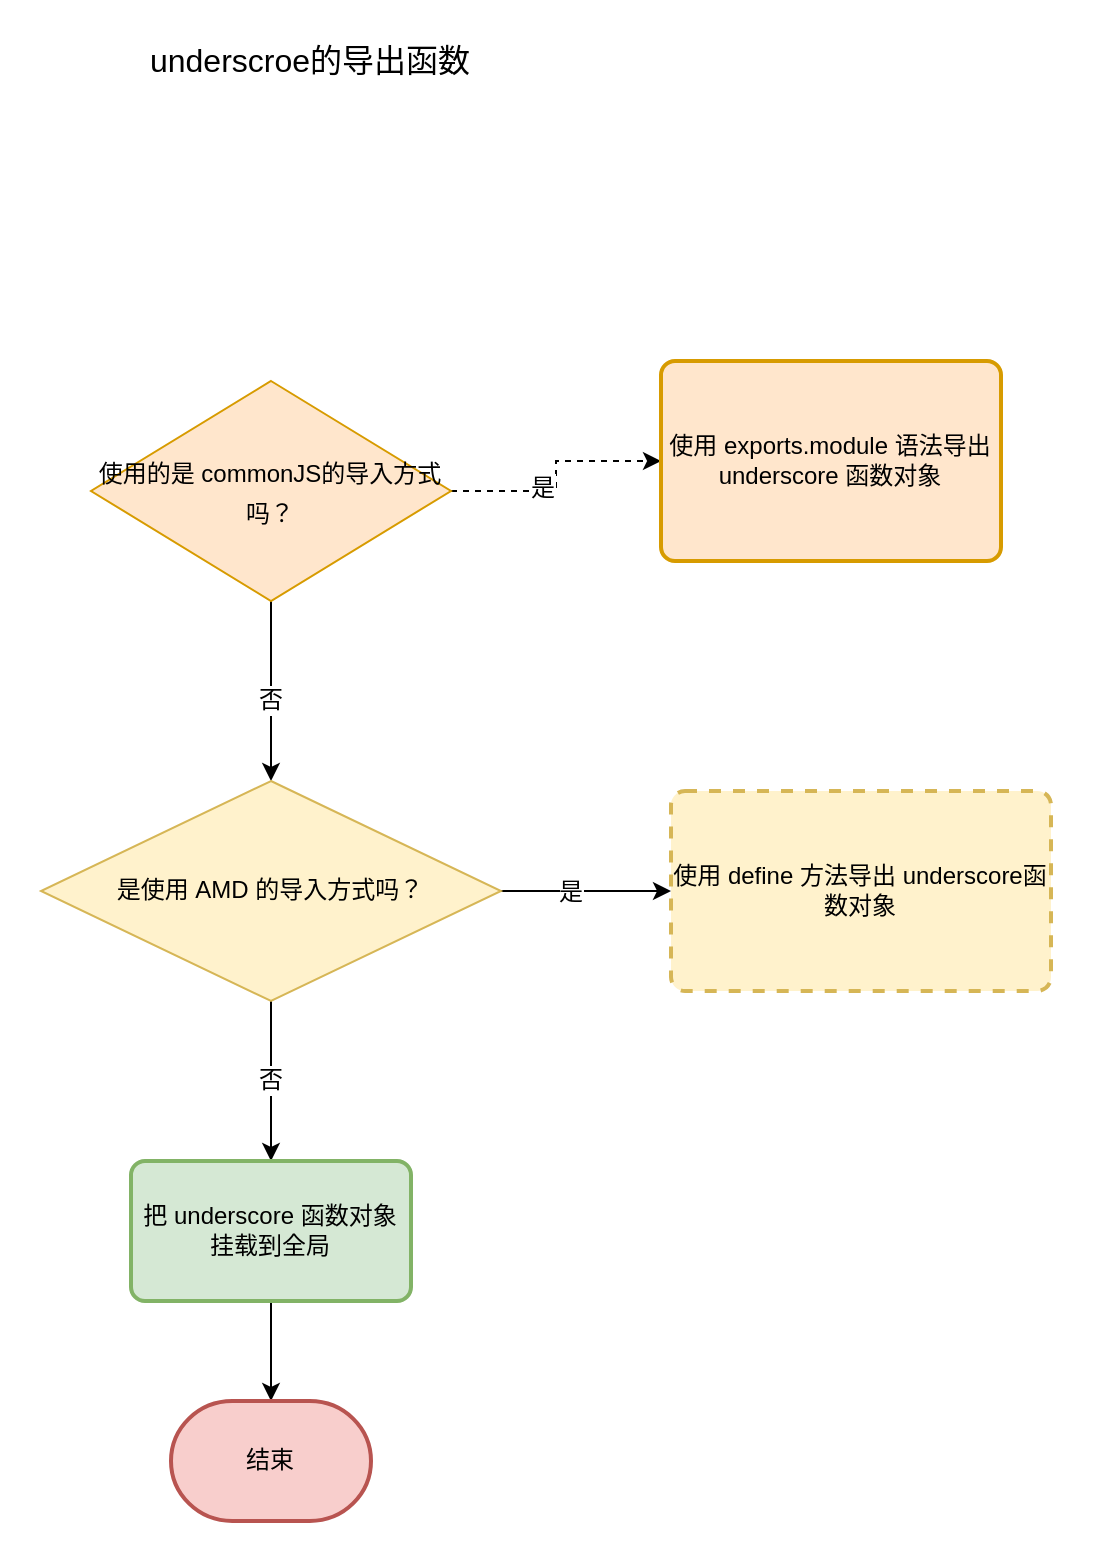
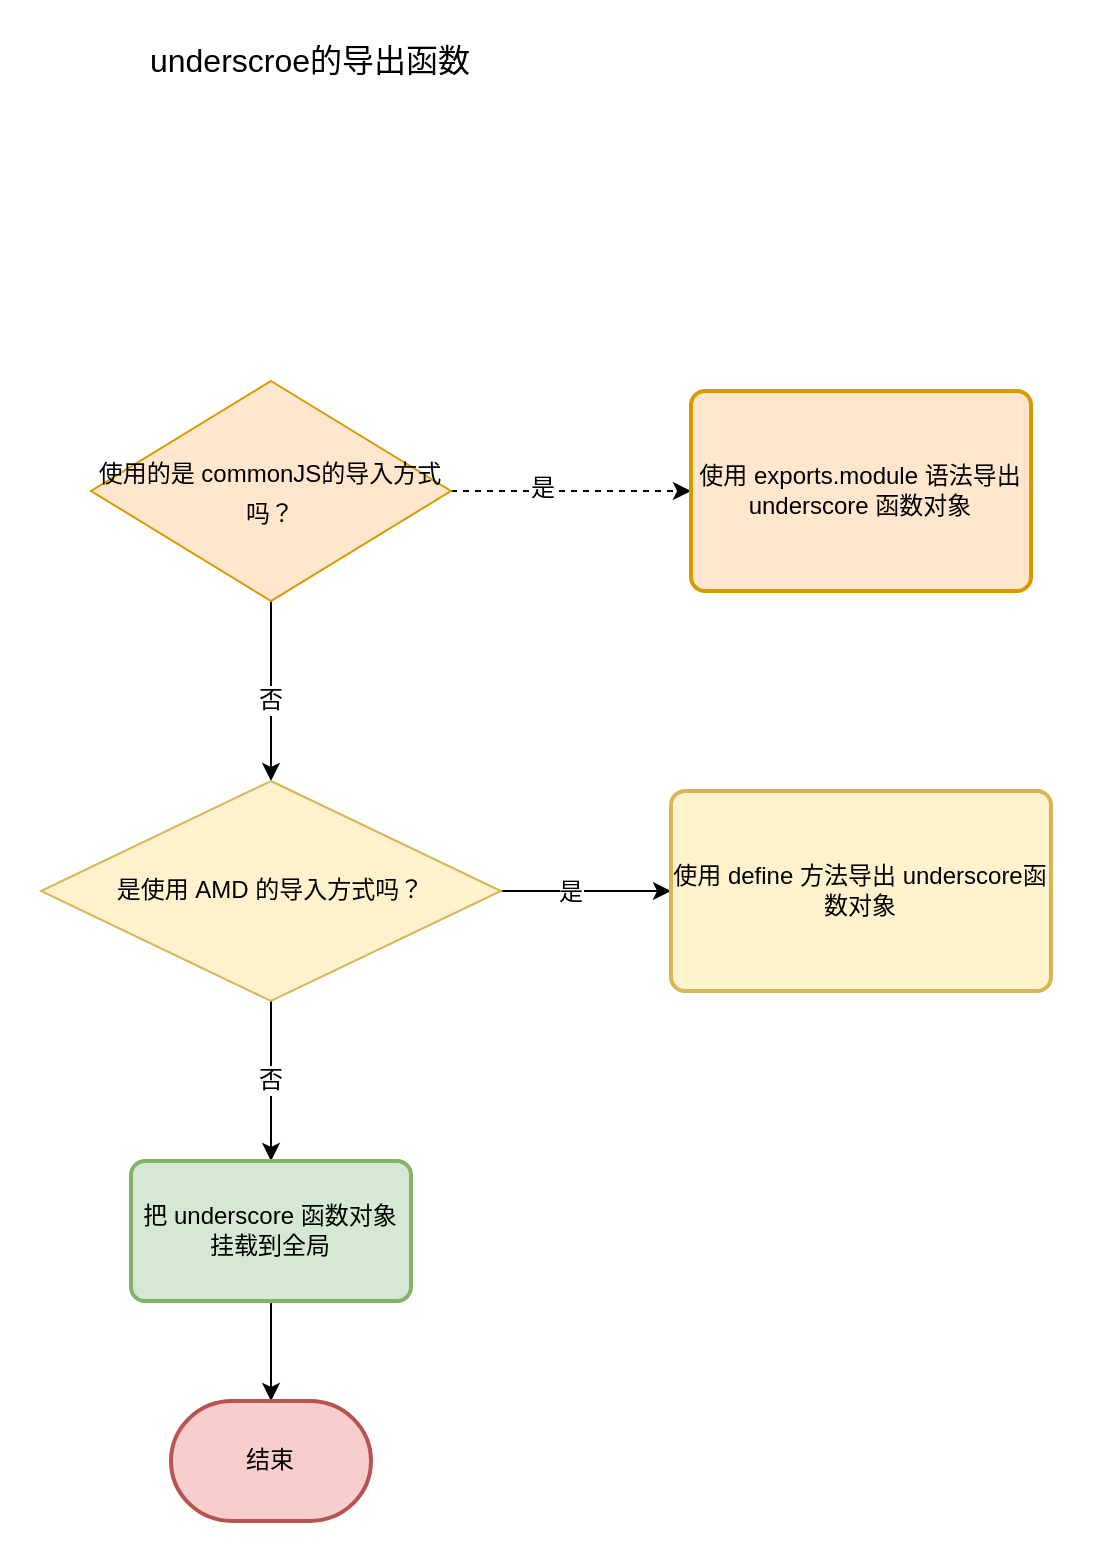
  <mxCell id="0" />
  <mxCell id="1" parent="0" />
  <mxCell id="2" value="underscroe的导出函数" style="text;html=1;strokeColor=none;fillColor=none;align=center;verticalAlign=middle;whiteSpace=wrap;rounded=0;fontSize=16;" vertex="1" parent="1"><mxGeometry x="65" y="20" width="180" height="20" as="geometry" /></mxCell>
  <mxCell id="3" value="" style="edgeStyle=orthogonalEdgeStyle;rounded=0;orthogonalLoop=1;jettySize=auto;html=1;fontSize=16;dashed=1;" edge="1" parent="1" source="7" target="15"><mxGeometry relative="1" as="geometry"><mxPoint x="335" y="245" as="targetPoint" /></mxGeometry></mxCell>
  <mxCell id="4" value="是" style="edgeLabel;html=1;align=center;verticalAlign=middle;resizable=0;points=[];fontSize=12;" vertex="1" connectable="0" parent="3"><mxGeometry x="-0.255" y="2" relative="1" as="geometry"><mxPoint as="offset" /></mxGeometry></mxCell>
  <mxCell id="5" value="" style="edgeStyle=orthogonalEdgeStyle;rounded=0;orthogonalLoop=1;jettySize=auto;html=1;fontSize=16;" edge="1" parent="1" source="7" target="11"><mxGeometry relative="1" as="geometry"><mxPoint x="135" y="380" as="targetPoint" /></mxGeometry></mxCell>
  <mxCell id="6" value="否" style="edgeLabel;html=1;align=center;verticalAlign=middle;resizable=0;points=[];fontSize=12;" vertex="1" connectable="0" parent="5"><mxGeometry x="0.089" y="-1" relative="1" as="geometry"><mxPoint as="offset" /></mxGeometry></mxCell>
  <mxCell id="7" value="&lt;font style=&quot;font-size: 12px&quot;&gt;使用的是 commonJS的导入方式吗？&lt;/font&gt;" style="rhombus;whiteSpace=wrap;html=1;fontSize=16;fillColor=#ffe6cc;strokeColor=#d79b00;" vertex="1" parent="1"><mxGeometry x="45" y="190" width="180" height="110" as="geometry" /></mxCell>
  <mxCell id="8" value="" style="edgeStyle=orthogonalEdgeStyle;rounded=0;orthogonalLoop=1;jettySize=auto;html=1;fontSize=12;" edge="1" parent="1" source="11" target="12"><mxGeometry relative="1" as="geometry"><mxPoint x="330" y="445" as="targetPoint" /></mxGeometry></mxCell>
  <mxCell id="9" value="是" style="edgeLabel;html=1;align=center;verticalAlign=middle;resizable=0;points=[];fontSize=12;" vertex="1" connectable="0" parent="8"><mxGeometry x="-0.2" relative="1" as="geometry"><mxPoint as="offset" /></mxGeometry></mxCell>
  <mxCell id="10" value="否" style="edgeStyle=orthogonalEdgeStyle;rounded=0;orthogonalLoop=1;jettySize=auto;html=1;fontSize=12;" edge="1" parent="1" source="11" target="14"><mxGeometry relative="1" as="geometry"><mxPoint x="135" y="580" as="targetPoint" /></mxGeometry></mxCell>
  <mxCell id="11" value="是使用 AMD 的导入方式吗？" style="rhombus;whiteSpace=wrap;html=1;fontSize=12;fillColor=#fff2cc;strokeColor=#d6b656;" vertex="1" parent="1"><mxGeometry x="20" y="390" width="230" height="110" as="geometry" /></mxCell>
- <mxCell id="12" value="使用 define 方法导出 underscore函数对象" style="rounded=1;whiteSpace=wrap;html=1;absoluteArcSize=1;arcSize=14;strokeWidth=2;fontSize=12;fillColor=#fff2cc;strokeColor=#d6b656;dashed=1;" vertex="1" parent="1"><mxGeometry x="335" y="395" width="190" height="100" as="geometry" /></mxCell>
+ <mxCell id="12" value="使用 define 方法导出 underscore函数对象" style="rounded=1;whiteSpace=wrap;html=1;absoluteArcSize=1;arcSize=14;strokeWidth=2;fontSize=12;fillColor=#fff2cc;strokeColor=#d6b656;" vertex="1" parent="1"><mxGeometry x="335" y="395" width="190" height="100" as="geometry" /></mxCell>
  <mxCell id="13" value="" style="edgeStyle=orthogonalEdgeStyle;rounded=0;orthogonalLoop=1;jettySize=auto;html=1;fontSize=12;" edge="1" parent="1" source="14" target="16"><mxGeometry relative="1" as="geometry"><mxPoint x="135" y="730" as="targetPoint" /></mxGeometry></mxCell>
  <mxCell id="14" value="把 underscore 函数对象挂载到全局" style="rounded=1;whiteSpace=wrap;html=1;absoluteArcSize=1;arcSize=14;strokeWidth=2;fontSize=12;fillColor=#d5e8d4;strokeColor=#82b366;" vertex="1" parent="1"><mxGeometry x="65" y="580" width="140" height="70" as="geometry" /></mxCell>
- <mxCell id="15" value="&lt;span&gt;使用 exports.module 语法导出 underscore 函数对象&lt;/span&gt;" style="rounded=1;whiteSpace=wrap;html=1;absoluteArcSize=1;arcSize=14;strokeWidth=2;fontSize=12;fillColor=#ffe6cc;strokeColor=#d79b00;" vertex="1" parent="1"><mxGeometry x="330" y="180" width="170" height="100" as="geometry" /></mxCell>
+ <mxCell id="15" value="&lt;span&gt;使用 exports.module 语法导出 underscore 函数对象&lt;/span&gt;" style="rounded=1;whiteSpace=wrap;html=1;absoluteArcSize=1;arcSize=14;strokeWidth=2;fontSize=12;fillColor=#ffe6cc;strokeColor=#d79b00;" vertex="1" parent="1"><mxGeometry x="345" y="195" width="170" height="100" as="geometry" /></mxCell>
  <mxCell id="16" value="结束" style="strokeWidth=2;html=1;shape=mxgraph.flowchart.terminator;whiteSpace=wrap;fontSize=12;fillColor=#f8cecc;strokeColor=#b85450;" vertex="1" parent="1"><mxGeometry x="85" y="700" width="100" height="60" as="geometry" /></mxCell>
